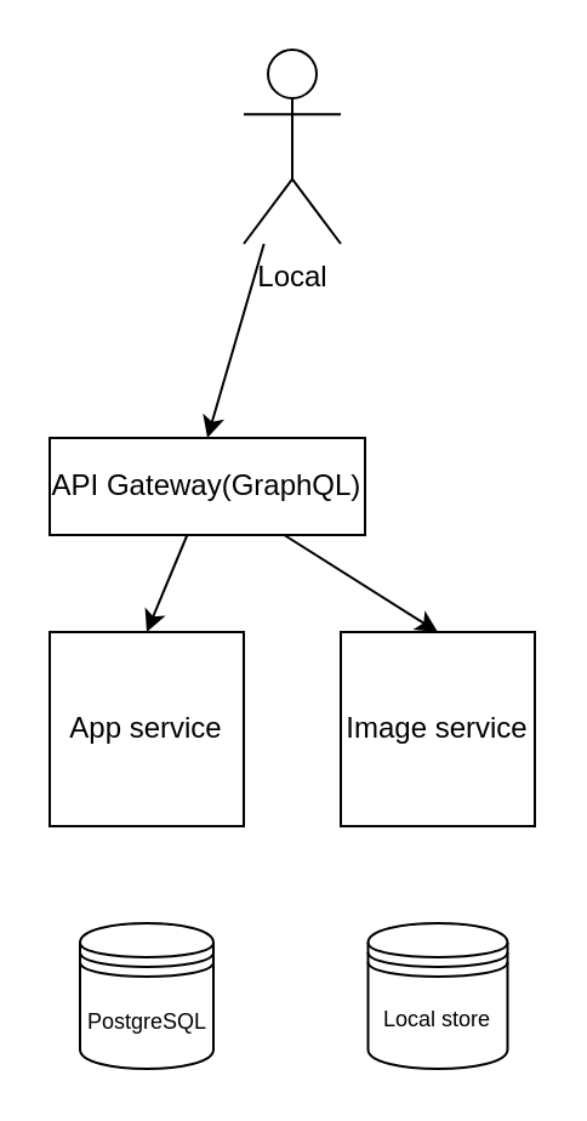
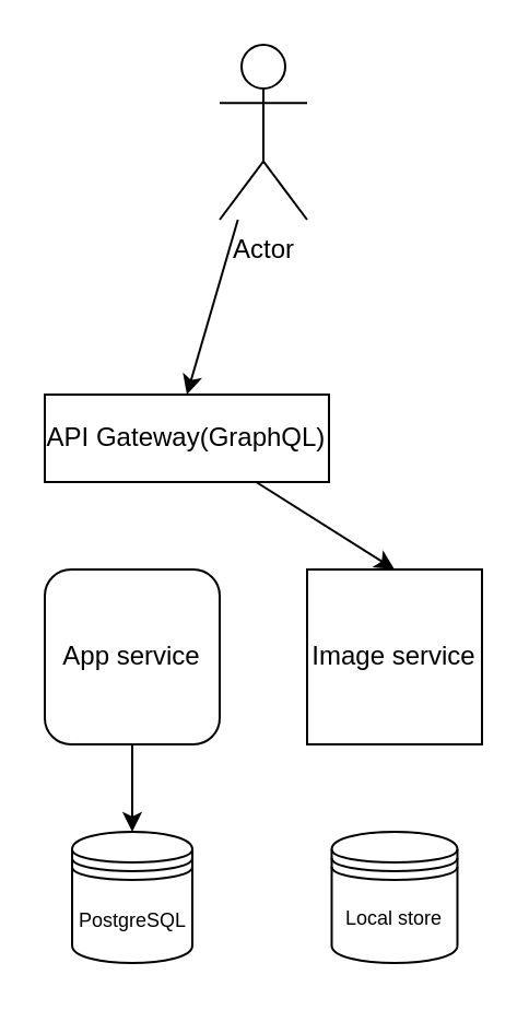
  <mxCell id="0" />
  <mxCell id="1" parent="0" />
  <mxCell id="2" style="edgeStyle=none;html=1;entryX=0.5;entryY=0;entryDx=0;entryDy=0;" parent="1" source="3" target="6" edge="1"><mxGeometry relative="1" as="geometry" /></mxCell>
- <mxCell id="3" value="Local" style="shape=umlActor;verticalLabelPosition=bottom;verticalAlign=top;html=1;outlineConnect=0;" parent="1" vertex="1"><mxGeometry x="100" y="20" width="40" height="80" as="geometry" /></mxCell>
- <mxCell id="4" style="edgeStyle=none;html=1;entryX=0.5;entryY=0;entryDx=0;entryDy=0;" parent="1" source="6" target="8" edge="1"><mxGeometry relative="1" as="geometry"><Array as="points" /></mxGeometry></mxCell>
+ <mxCell id="3" value="Actor" style="shape=umlActor;verticalLabelPosition=bottom;verticalAlign=top;html=1;outlineConnect=0;" parent="1" vertex="1"><mxGeometry x="100" y="20" width="40" height="80" as="geometry" /></mxCell>
  <mxCell id="5" style="edgeStyle=none;html=1;entryX=0.5;entryY=0;entryDx=0;entryDy=0;" parent="1" source="6" target="9" edge="1"><mxGeometry relative="1" as="geometry" /></mxCell>
  <mxCell id="6" value="API Gateway(GraphQL)" style="rounded=0;whiteSpace=wrap;html=1;" parent="1" vertex="1"><mxGeometry x="20" y="180" width="130" height="40" as="geometry" /></mxCell>
- <mxCell id="8" value="App service" style="whiteSpace=wrap;html=1;aspect=fixed;" parent="1" vertex="1"><mxGeometry x="20" y="260" width="80" height="80" as="geometry" /></mxCell>
+ <mxCell id="7" value="" style="edgeStyle=none;html=1;fontSize=9;" parent="1" source="8" target="10" edge="1"><mxGeometry relative="1" as="geometry" /></mxCell>
+ <mxCell id="8" value="App service" style="whiteSpace=wrap;html=1;aspect=fixed;rounded=1;" parent="1" vertex="1"><mxGeometry x="20" y="260" width="80" height="80" as="geometry" /></mxCell>
  <mxCell id="9" value="Image service" style="whiteSpace=wrap;html=1;aspect=fixed;" parent="1" vertex="1"><mxGeometry x="140" y="260" width="80" height="80" as="geometry" /></mxCell>
  <mxCell id="10" value="&lt;font style=&quot;font-size: 9px;&quot;&gt;PostgreSQL&lt;/font&gt;" style="shape=datastore;whiteSpace=wrap;html=1;" parent="1" vertex="1"><mxGeometry x="32.5" y="380" width="55" height="60" as="geometry" /></mxCell>
  <mxCell id="11" value="Local store" style="shape=datastore;whiteSpace=wrap;html=1;fontSize=9;" parent="1" vertex="1"><mxGeometry x="151.25" y="380" width="57.5" height="60" as="geometry" /></mxCell>
